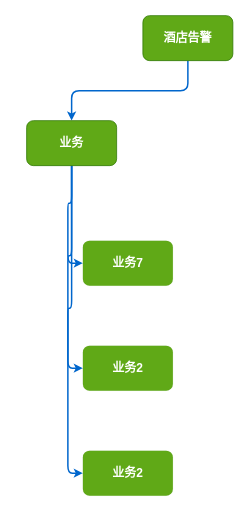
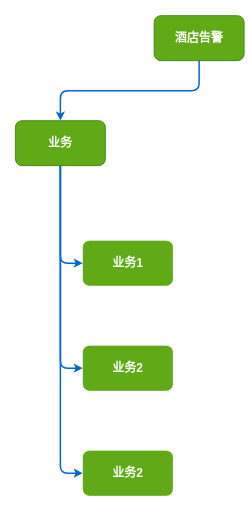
  <mxCell id="0" />
  <mxCell id="1" parent="0" />
  <mxCell id="2" style="edgeStyle=orthogonalEdgeStyle;rounded=1;orthogonalLoop=1;jettySize=auto;html=1;exitX=0.5;exitY=1;exitDx=0;exitDy=0;entryX=0.5;entryY=0;entryDx=0;entryDy=0;strokeWidth=2;strokeColor=#0066CC;" edge="1" parent="1" source="3" target="7"><mxGeometry relative="1" as="geometry" /></mxCell>
- <mxCell id="3" value="&lt;b&gt;&lt;font style=&quot;font-size: 16px;&quot; color=&quot;#ffffff&quot;&gt;酒店告警&lt;/font&gt;&lt;/b&gt;" style="rounded=1;whiteSpace=wrap;html=1;fillColor=#60a917;strokeColor=#2D7600;fontColor=#ffffff;" vertex="1" parent="1"><mxGeometry x="190" y="20" width="120" height="60" as="geometry" /></mxCell>
+ <mxCell id="3" value="&lt;b&gt;&lt;font style=&quot;font-size: 16px;&quot; color=&quot;#ffffff&quot;&gt;酒店告警&lt;/font&gt;&lt;/b&gt;" style="rounded=1;whiteSpace=wrap;html=1;fillColor=#60a917;strokeColor=#2D7600;fontColor=#ffffff;" vertex="1" parent="1"><mxGeometry x="205" y="20" width="120" height="60" as="geometry" /></mxCell>
  <mxCell id="4" style="edgeStyle=orthogonalEdgeStyle;rounded=1;orthogonalLoop=1;jettySize=auto;html=1;exitX=0.5;exitY=1;exitDx=0;exitDy=0;entryX=0;entryY=0.5;entryDx=0;entryDy=0;strokeWidth=2;strokeColor=#0066CC;" edge="1" parent="1" source="7" target="8"><mxGeometry relative="1" as="geometry" /></mxCell>
  <mxCell id="5" style="edgeStyle=orthogonalEdgeStyle;rounded=1;orthogonalLoop=1;jettySize=auto;html=1;exitX=0.5;exitY=1;exitDx=0;exitDy=0;entryX=0;entryY=0.5;entryDx=0;entryDy=0;strokeWidth=2;strokeColor=#0066CC;" edge="1" parent="1" source="7" target="9"><mxGeometry relative="1" as="geometry" /></mxCell>
  <mxCell id="6" style="edgeStyle=orthogonalEdgeStyle;rounded=1;orthogonalLoop=1;jettySize=auto;html=1;exitX=0.5;exitY=1;exitDx=0;exitDy=0;entryX=0;entryY=0.5;entryDx=0;entryDy=0;strokeWidth=2;strokeColor=#0066CC;" edge="1" parent="1" source="7" target="10"><mxGeometry relative="1" as="geometry" /></mxCell>
- <mxCell id="7" value="&lt;span style=&quot;font-size: 16px;&quot;&gt;&lt;b&gt;业务&lt;/b&gt;&lt;/span&gt;" style="rounded=1;whiteSpace=wrap;html=1;fillColor=#60a917;strokeColor=#2D7600;fontColor=#ffffff;" vertex="1" parent="1"><mxGeometry x="35" y="160" width="120" height="60" as="geometry" /></mxCell>
- <mxCell id="8" value="&lt;span style=&quot;font-size: 16px;&quot;&gt;&lt;b&gt;业务7&lt;/b&gt;&lt;/span&gt;" style="rounded=1;whiteSpace=wrap;html=1;fillColor=#60a917;strokeColor=#2D7600;fontColor=#ffffff;strokeWidth=0;" vertex="1" parent="1"><mxGeometry x="110" y="320" width="120" height="60" as="geometry" /></mxCell>
+ <mxCell id="7" value="&lt;span style=&quot;font-size: 16px;&quot;&gt;&lt;b&gt;业务&lt;/b&gt;&lt;/span&gt;" style="rounded=1;whiteSpace=wrap;html=1;fillColor=#60a917;strokeColor=#2D7600;fontColor=#ffffff;" vertex="1" parent="1"><mxGeometry x="20" y="160" width="120" height="60" as="geometry" /></mxCell>
+ <mxCell id="8" value="&lt;span style=&quot;font-size: 16px;&quot;&gt;&lt;b&gt;业务1&lt;/b&gt;&lt;/span&gt;" style="rounded=1;whiteSpace=wrap;html=1;fillColor=#60a917;strokeColor=#2D7600;fontColor=#ffffff;strokeWidth=0;" vertex="1" parent="1"><mxGeometry x="110" y="320" width="120" height="60" as="geometry" /></mxCell>
  <mxCell id="9" value="&lt;span style=&quot;font-size: 16px;&quot;&gt;&lt;b&gt;业务2&lt;/b&gt;&lt;/span&gt;" style="rounded=1;whiteSpace=wrap;html=1;fillColor=#60a917;strokeColor=#2D7600;fontColor=#ffffff;strokeWidth=0;" vertex="1" parent="1"><mxGeometry x="110" y="460" width="120" height="60" as="geometry" /></mxCell>
  <mxCell id="10" value="&lt;span style=&quot;font-size: 16px;&quot;&gt;&lt;b&gt;业务2&lt;/b&gt;&lt;/span&gt;" style="rounded=1;whiteSpace=wrap;html=1;fillColor=#60a917;strokeColor=#2D7600;fontColor=#ffffff;strokeWidth=0;" vertex="1" parent="1"><mxGeometry x="110" y="600" width="120" height="60" as="geometry" /></mxCell>
